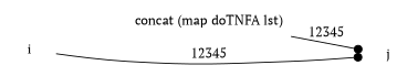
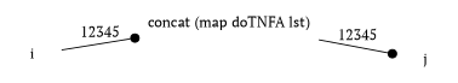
  digraph {
    fontname="PT Serif"
    rankdir=LR
    node [fontname="PT Serif" shape=plaintext]
    edge [arrowhead=dot fontname="PT Serif"]
    n1 [label="concat (map doTNFA lst)" texlbl="concat (map doTNFA lst)"]
    j [texlbl="$i+1$"]
    i [texlbl="$i$"]
    n1 -> j [label=12345 texlbl="$\epsilon/SeqEnd_k (pos)$"]
-   i -> j [label=12345 texlbl="$\epsilon/SeqStart_k (pos)$"]
+   i -> n1 [label=12345 texlbl="$\epsilon/SeqStart_k (pos)$"]
  }
